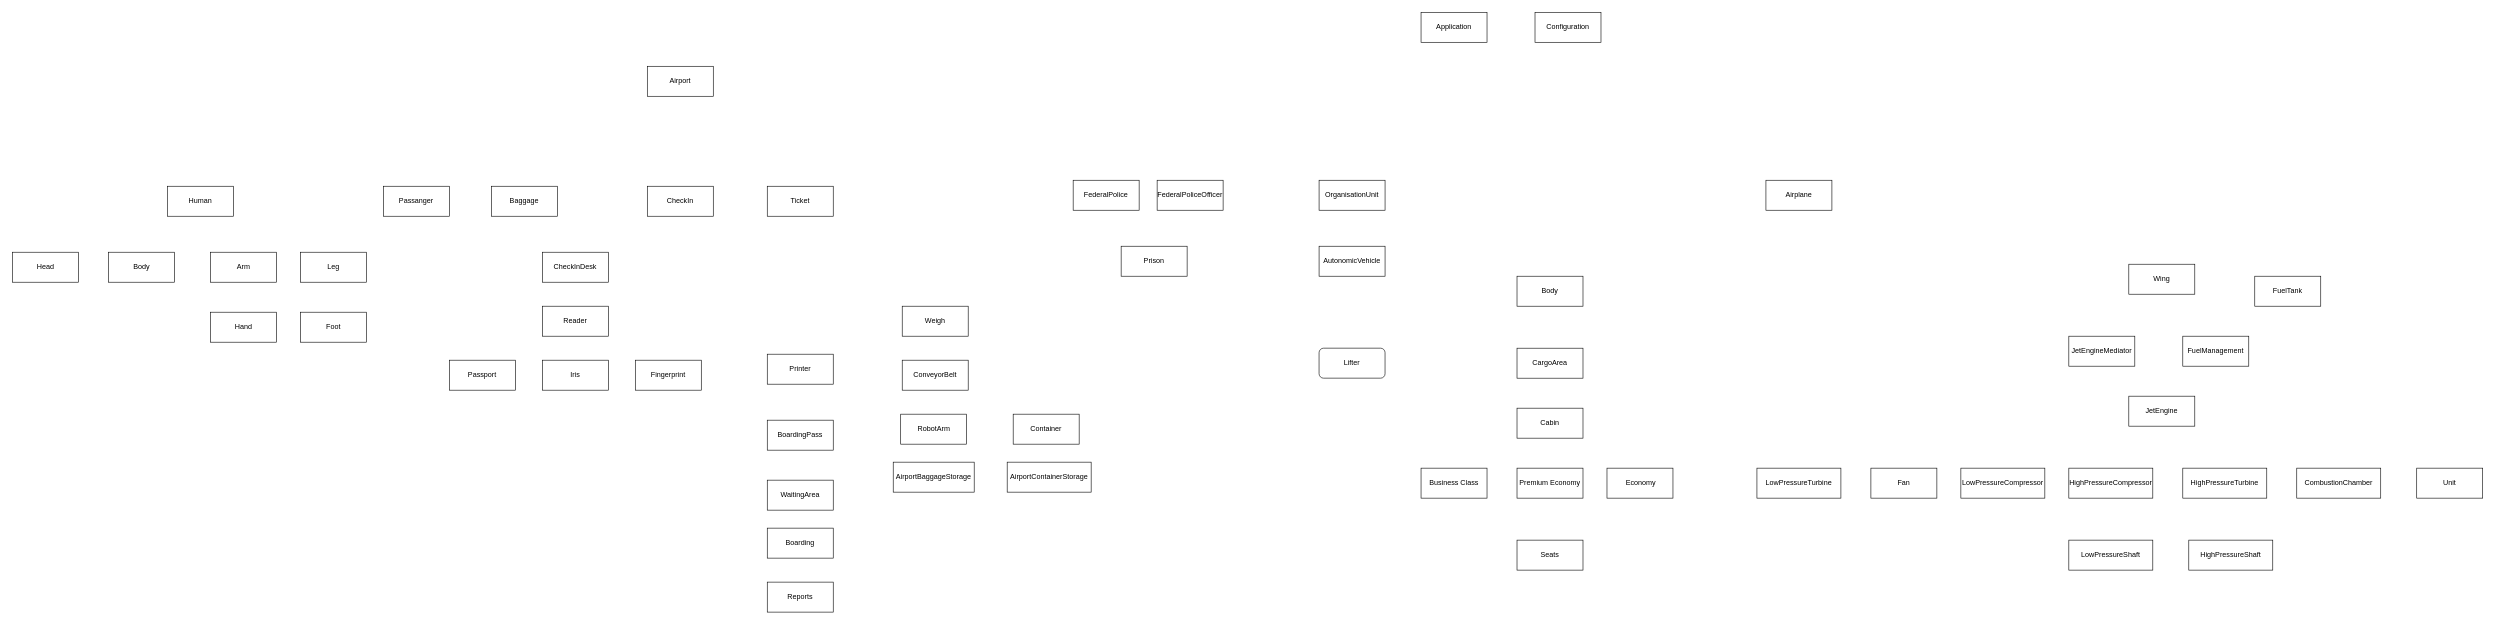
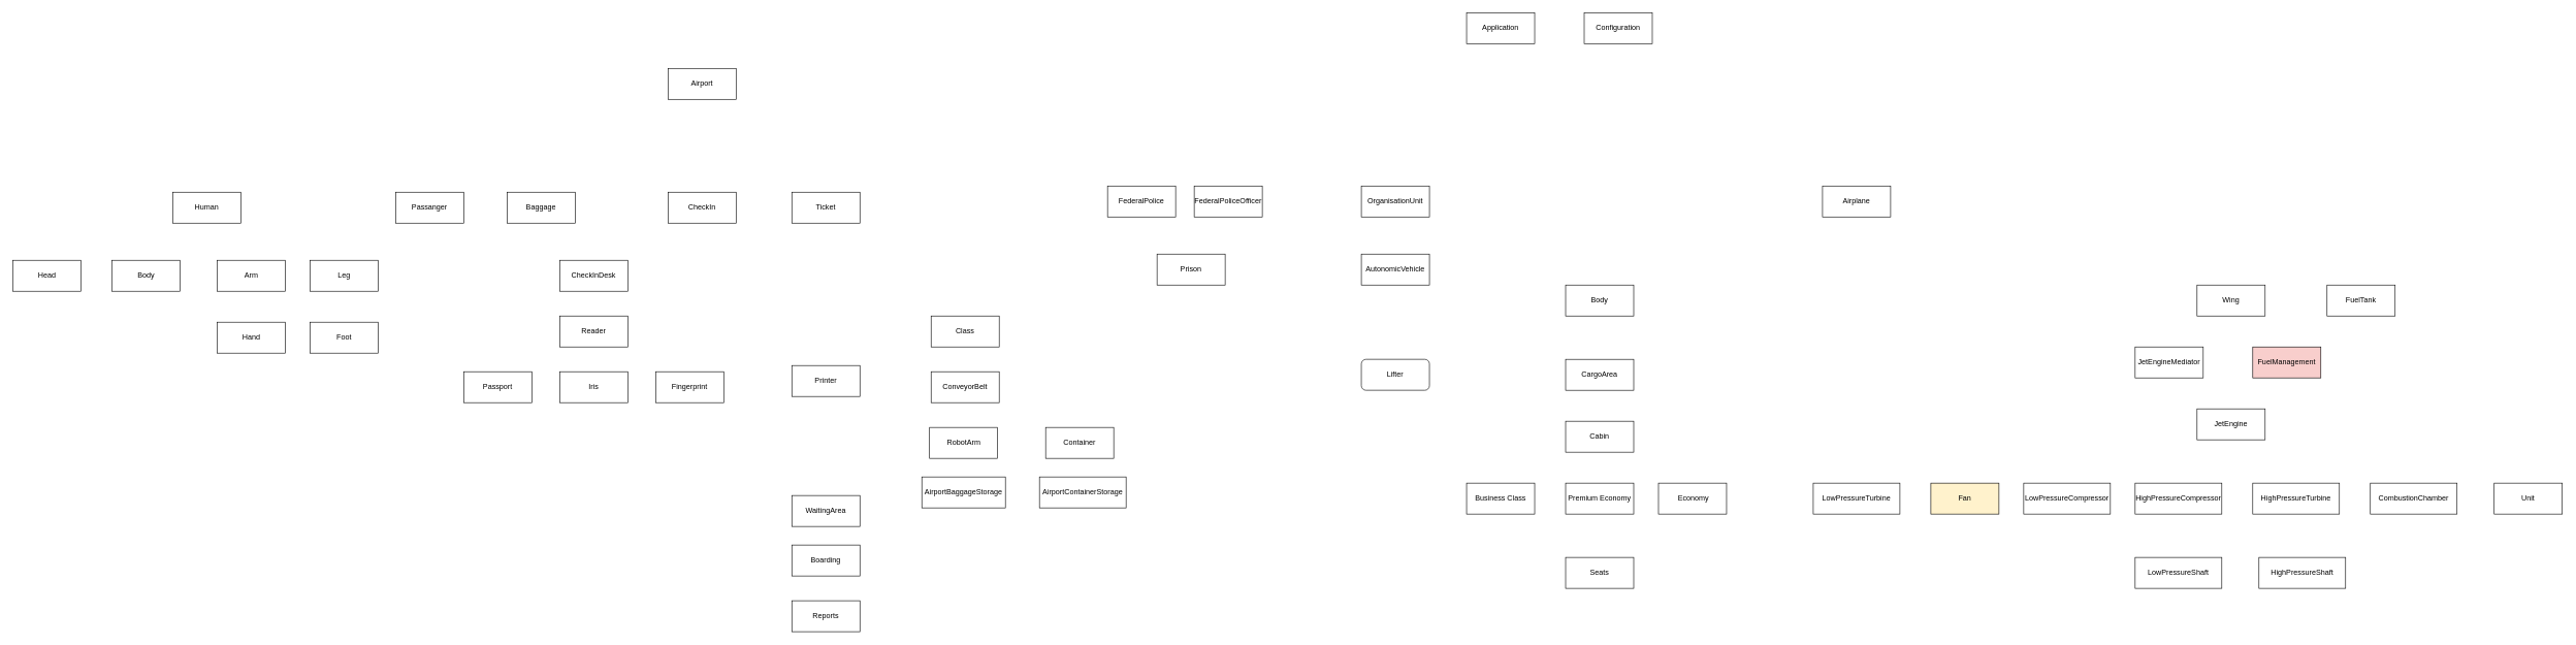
  <mxCell id="0" />
  <mxCell id="1" parent="0" />
  <mxCell id="2" value="Airplane" style="html=1;whiteSpace=wrap;" vertex="1" parent="1"><mxGeometry x="2943" y="300" width="110" height="50" as="geometry" /></mxCell>
  <mxCell id="3" value="Configuration" style="html=1;whiteSpace=wrap;" vertex="1" parent="1"><mxGeometry x="2558" y="20" width="110" height="50" as="geometry" /></mxCell>
  <mxCell id="4" value="Application" style="html=1;whiteSpace=wrap;" vertex="1" parent="1"><mxGeometry x="2368" y="20" width="110" height="50" as="geometry" /></mxCell>
  <mxCell id="5" value="Body" style="html=1;whiteSpace=wrap;" vertex="1" parent="1"><mxGeometry x="2528" y="460" width="110" height="50" as="geometry" /></mxCell>
- <mxCell id="6" value="Wing" style="html=1;whiteSpace=wrap;" vertex="1" parent="1"><mxGeometry x="3548" y="440" width="110" height="50" as="geometry" /></mxCell>
+ <mxCell id="6" value="Wing" style="html=1;whiteSpace=wrap;" vertex="1" parent="1"><mxGeometry x="3548" y="460" width="110" height="50" as="geometry" /></mxCell>
  <mxCell id="7" value="Cabin" style="html=1;whiteSpace=wrap;" vertex="1" parent="1"><mxGeometry x="2528" y="680" width="110" height="50" as="geometry" /></mxCell>
  <mxCell id="8" value="Business Class" style="html=1;whiteSpace=wrap;" vertex="1" parent="1"><mxGeometry x="2368" y="780" width="110" height="50" as="geometry" /></mxCell>
  <mxCell id="9" value="Premium Economy" style="html=1;whiteSpace=wrap;" vertex="1" parent="1"><mxGeometry x="2528" y="780" width="110" height="50" as="geometry" /></mxCell>
  <mxCell id="10" value="&amp;nbsp;Economy" style="html=1;whiteSpace=wrap;" vertex="1" parent="1"><mxGeometry y="780" width="110" height="50" as="geometry" x="2678" /></mxCell>
  <mxCell id="11" value="Seats" style="html=1;whiteSpace=wrap;" vertex="1" parent="1"><mxGeometry x="2528" y="900" width="110" height="50" as="geometry" /></mxCell>
  <mxCell id="12" value="JetEngine" style="html=1;whiteSpace=wrap;" vertex="1" parent="1"><mxGeometry x="3548" y="660" width="110" height="50" as="geometry" /></mxCell>
- <mxCell id="13" value="Fan" style="html=1;whiteSpace=wrap;" vertex="1" parent="1"><mxGeometry x="3118" y="780" width="110" height="50" as="geometry" /></mxCell>
+ <mxCell id="13" value="Fan" style="html=1;whiteSpace=wrap;fillColor=#fff2cc;" vertex="1" parent="1"><mxGeometry x="3118" y="780" width="110" height="50" as="geometry" /></mxCell>
  <mxCell id="14" value="LowPressureCompressor" style="html=1;whiteSpace=wrap;" vertex="1" parent="1"><mxGeometry x="3268" y="780" width="140" height="50" as="geometry" /></mxCell>
  <mxCell id="15" value="HighPressureCompressor" style="html=1;whiteSpace=wrap;" vertex="1" parent="1"><mxGeometry x="3448" y="780" width="140" height="50" as="geometry" /></mxCell>
  <mxCell id="16" value="HighPressureTurbine" style="html=1;whiteSpace=wrap;" vertex="1" parent="1"><mxGeometry x="3638" y="780" width="140" height="50" as="geometry" /></mxCell>
  <mxCell id="17" value="CombustionChamber" style="html=1;whiteSpace=wrap;" vertex="1" parent="1"><mxGeometry x="3828" y="780" width="140" height="50" as="geometry" /></mxCell>
  <mxCell id="18" value="Unit" style="html=1;whiteSpace=wrap;" vertex="1" parent="1"><mxGeometry x="4028" y="780" width="110" height="50" as="geometry" /></mxCell>
  <mxCell id="19" value="LowPressureShaft" style="html=1;whiteSpace=wrap;" vertex="1" parent="1"><mxGeometry x="3448" y="900" width="140" height="50" as="geometry" /></mxCell>
  <mxCell id="20" value="HighPressureShaft" style="html=1;whiteSpace=wrap;" vertex="1" parent="1"><mxGeometry x="3648" y="900" width="140" height="50" as="geometry" /></mxCell>
  <mxCell id="21" value="LowPressureTurbine" style="html=1;whiteSpace=wrap;" vertex="1" parent="1"><mxGeometry x="2928" y="780" width="140" height="50" as="geometry" /></mxCell>
  <mxCell id="22" value="CargoArea" style="html=1;whiteSpace=wrap;" vertex="1" parent="1"><mxGeometry x="2528" y="580" width="110" height="50" as="geometry" /></mxCell>
  <mxCell id="23" value="CheckIn" style="html=1;whiteSpace=wrap;" vertex="1" parent="1"><mxGeometry x="1078" y="310" width="110" height="50" as="geometry" /></mxCell>
  <mxCell id="24" value="Airport" style="html=1;whiteSpace=wrap;" vertex="1" parent="1"><mxGeometry x="1078" y="110" width="110" height="50" as="geometry" /></mxCell>
  <mxCell id="25" value="FuelTank" style="html=1;whiteSpace=wrap;" vertex="1" parent="1"><mxGeometry x="3758" y="460" width="110" height="50" as="geometry" /></mxCell>
- <mxCell id="26" value="FuelManagement" style="html=1;whiteSpace=wrap;" vertex="1" parent="1"><mxGeometry x="3638" y="560" width="110" height="50" as="geometry" /></mxCell>
+ <mxCell id="26" value="FuelManagement" style="html=1;whiteSpace=wrap;fillColor=#f8cecc;" vertex="1" parent="1"><mxGeometry x="3638" y="560" width="110" height="50" as="geometry" /></mxCell>
  <mxCell id="27" value="JetEngineMediator" style="html=1;whiteSpace=wrap;" vertex="1" parent="1"><mxGeometry x="3448" y="560" width="110" height="50" as="geometry" /></mxCell>
  <mxCell id="28" value="Human" style="html=1;whiteSpace=wrap;" vertex="1" parent="1"><mxGeometry x="278" y="310" width="110" height="50" as="geometry" /></mxCell>
  <mxCell id="29" value="Head" style="html=1;whiteSpace=wrap;" vertex="1" parent="1"><mxGeometry x="20" y="420" width="110" height="50" as="geometry" /></mxCell>
  <mxCell id="30" value="Body" style="html=1;whiteSpace=wrap;" vertex="1" parent="1"><mxGeometry x="180" y="420" width="110" height="50" as="geometry" /></mxCell>
  <mxCell id="31" value="Arm" style="html=1;whiteSpace=wrap;" vertex="1" parent="1"><mxGeometry x="350" y="420" width="110" height="50" as="geometry" /></mxCell>
  <mxCell id="32" value="Leg" style="html=1;whiteSpace=wrap;" vertex="1" parent="1"><mxGeometry x="500" y="420" width="110" height="50" as="geometry" /></mxCell>
  <mxCell id="33" value="Hand" style="html=1;whiteSpace=wrap;" vertex="1" parent="1"><mxGeometry x="350" y="520" width="110" height="50" as="geometry" /></mxCell>
  <mxCell id="34" value="Foot" style="html=1;whiteSpace=wrap;" vertex="1" parent="1"><mxGeometry x="500" y="520" width="110" height="50" as="geometry" /></mxCell>
  <mxCell id="35" value="Baggage" style="html=1;whiteSpace=wrap;" vertex="1" parent="1"><mxGeometry x="818" y="310" width="110" height="50" as="geometry" /></mxCell>
  <mxCell id="36" value="Boarding" style="html=1;whiteSpace=wrap;" vertex="1" parent="1"><mxGeometry x="1278" y="880" width="110" height="50" as="geometry" /></mxCell>
  <mxCell id="37" value="Container" style="html=1;whiteSpace=wrap;" vertex="1" parent="1"><mxGeometry x="1688" y="690" width="110" height="50" as="geometry" /></mxCell>
  <mxCell id="38" value="CheckInDesk" style="html=1;whiteSpace=wrap;" vertex="1" parent="1"><mxGeometry x="903" y="420" width="110" height="50" as="geometry" /></mxCell>
  <mxCell id="39" value="Reader" style="html=1;whiteSpace=wrap;" vertex="1" parent="1"><mxGeometry x="903" y="510" width="110" height="50" as="geometry" /></mxCell>
  <mxCell id="40" value="Iris" style="html=1;whiteSpace=wrap;" vertex="1" parent="1"><mxGeometry x="903" y="600" width="110" height="50" as="geometry" /></mxCell>
  <mxCell id="41" value="Fingerprint" style="html=1;whiteSpace=wrap;" vertex="1" parent="1"><mxGeometry x="1058" y="600" width="110" height="50" as="geometry" /></mxCell>
  <mxCell id="42" value="ConveyorBelt" style="html=1;whiteSpace=wrap;" vertex="1" parent="1"><mxGeometry x="1503" y="600" width="110" height="50" as="geometry" /></mxCell>
  <mxCell id="43" value="Printer" style="html=1;whiteSpace=wrap;" vertex="1" parent="1"><mxGeometry x="1278" y="590" width="110" height="50" as="geometry" /></mxCell>
  <mxCell id="44" value="Passport" style="html=1;whiteSpace=wrap;" vertex="1" parent="1"><mxGeometry x="748" y="600" width="110" height="50" as="geometry" /></mxCell>
  <mxCell id="45" value="FederalPolice" style="html=1;whiteSpace=wrap;" vertex="1" parent="1"><mxGeometry x="1788" y="300" width="110" height="50" as="geometry" /></mxCell>
  <mxCell id="46" value="FederalPoliceOfficer" style="html=1;whiteSpace=wrap;" vertex="1" parent="1"><mxGeometry x="1928" y="300" width="110" height="50" as="geometry" /></mxCell>
  <mxCell id="47" value="Prison" style="html=1;whiteSpace=wrap;" vertex="1" parent="1"><mxGeometry x="1868" y="410" width="110" height="50" as="geometry" /></mxCell>
  <mxCell id="48" value="WaitingArea" style="html=1;whiteSpace=wrap;" vertex="1" parent="1"><mxGeometry x="1278" y="800" width="110" height="50" as="geometry" /></mxCell>
- <mxCell id="49" value="Weigh" style="html=1;whiteSpace=wrap;" vertex="1" parent="1"><mxGeometry x="1503" y="510" width="110" height="50" as="geometry" /></mxCell>
+ <mxCell id="49" value="Class" style="html=1;whiteSpace=wrap;" vertex="1" parent="1"><mxGeometry x="1503" y="510" width="110" height="50" as="geometry" /></mxCell>
  <mxCell id="50" value="RobotArm" style="html=1;whiteSpace=wrap;" vertex="1" parent="1"><mxGeometry x="1500.5" y="690" width="110" height="50" as="geometry" /></mxCell>
  <mxCell id="51" value="AirportBaggageStorage" style="html=1;whiteSpace=wrap;" vertex="1" parent="1"><mxGeometry x="1488" y="770" width="135" height="50" as="geometry" /></mxCell>
  <mxCell id="52" value="Ticket" style="html=1;whiteSpace=wrap;" vertex="1" parent="1"><mxGeometry x="1278" y="310" width="110" height="50" as="geometry" /></mxCell>
- <mxCell id="53" value="BoardingPass" style="html=1;whiteSpace=wrap;" vertex="1" parent="1"><mxGeometry x="1278" y="700" width="110" height="50" as="geometry" /></mxCell>
  <mxCell id="54" value="Reports" style="html=1;whiteSpace=wrap;" vertex="1" parent="1"><mxGeometry x="1278" y="970" width="110" height="50" as="geometry" /></mxCell>
  <mxCell id="55" value="AirportContainerStorage" style="html=1;whiteSpace=wrap;" vertex="1" parent="1"><mxGeometry x="1678" y="770" width="140" height="50" as="geometry" /></mxCell>
  <mxCell id="56" value="AutonomicVehicle" style="html=1;whiteSpace=wrap;" vertex="1" parent="1"><mxGeometry x="2198" y="410" width="110" height="50" as="geometry" /></mxCell>
  <mxCell id="57" value="OrganisationUnit" style="html=1;whiteSpace=wrap;" vertex="1" parent="1"><mxGeometry x="2198" y="300" width="110" height="50" as="geometry" /></mxCell>
  <mxCell id="58" value="Lifter" style="html=1;whiteSpace=wrap;rounded=1;" vertex="1" parent="1"><mxGeometry x="2198" y="580" width="110" height="50" as="geometry" /></mxCell>
  <mxCell id="59" value="Passanger" style="html=1;whiteSpace=wrap;" vertex="1" parent="1"><mxGeometry x="638" y="310" width="110" height="50" as="geometry" /></mxCell>
